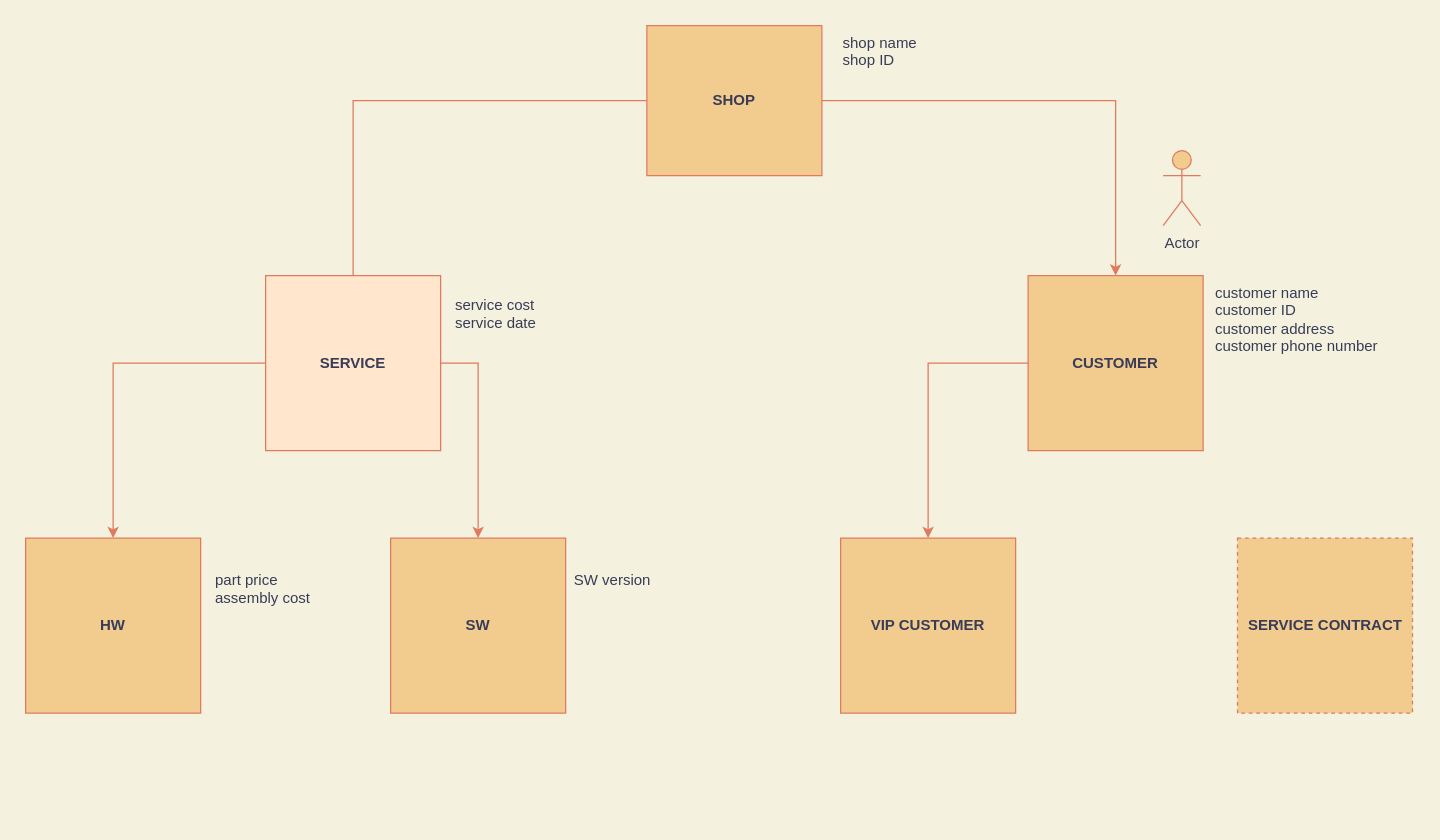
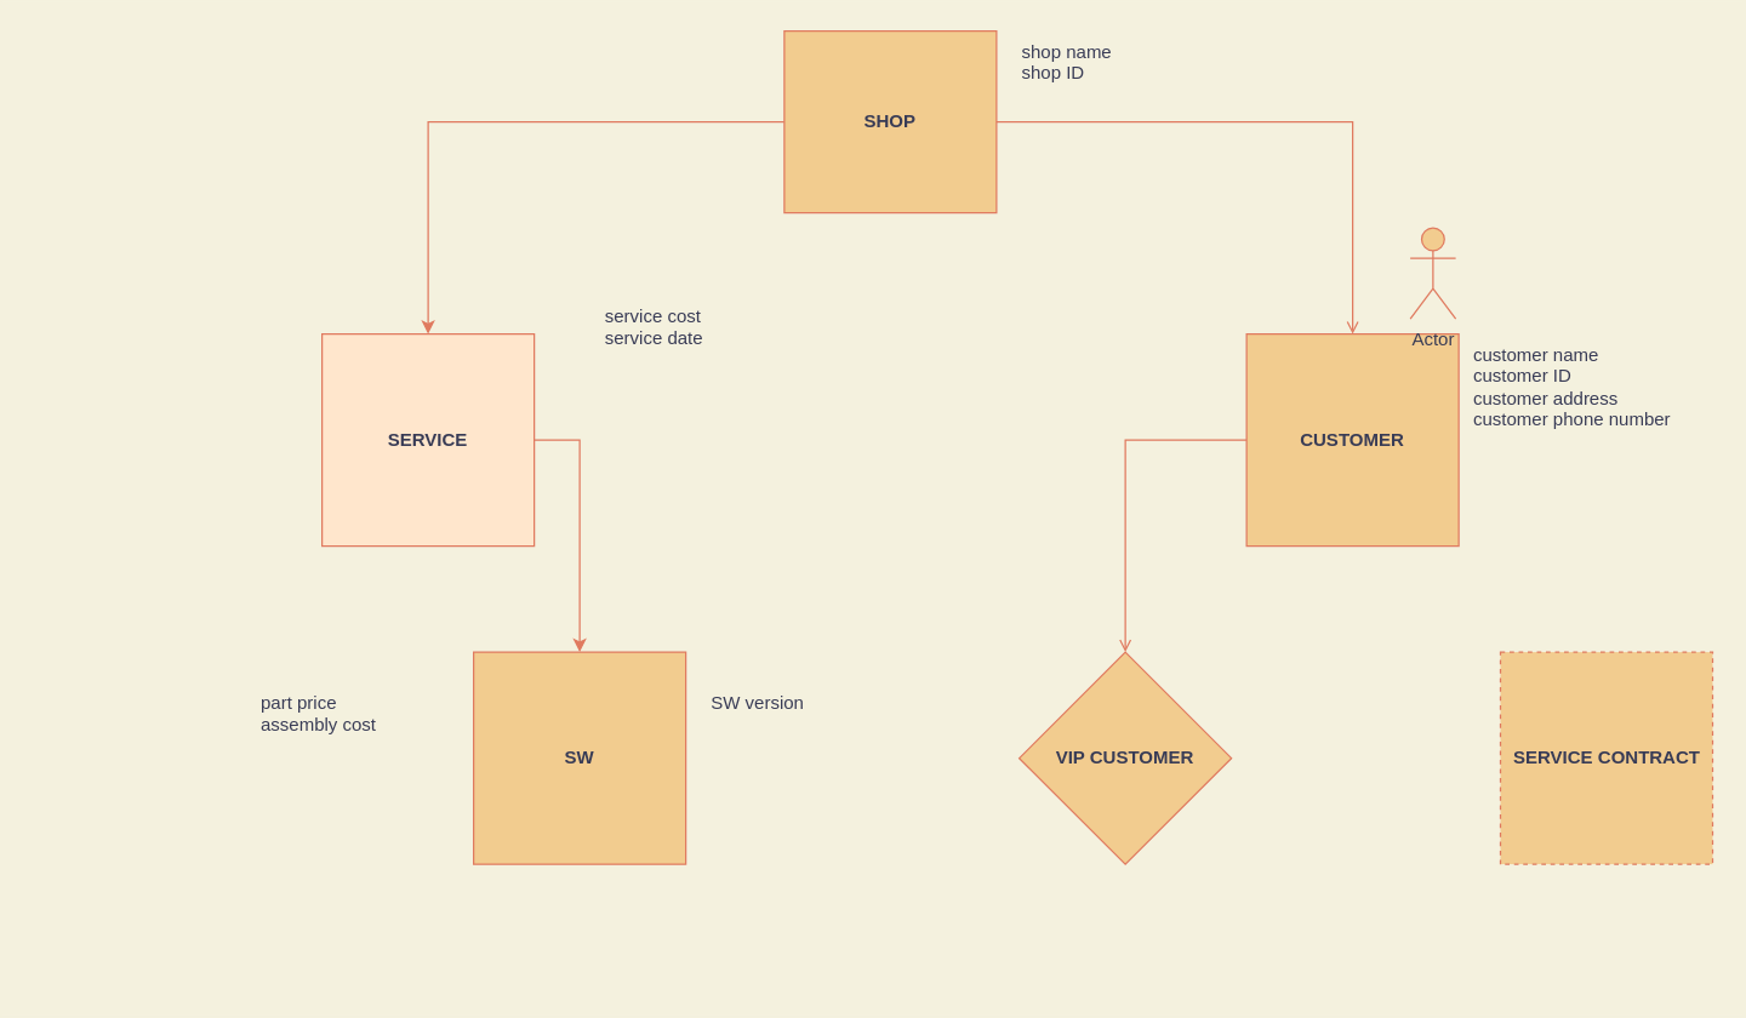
  <mxCell id="0" />
  <mxCell id="1" parent="0" />
- <mxCell id="2" value="" style="edgeStyle=orthogonalEdgeStyle;rounded=0;orthogonalLoop=1;jettySize=auto;html=1;labelBackgroundColor=#F4F1DE;strokeColor=#E07A5F;fontColor=#393C56;endArrow=none;" edge="1" parent="1" source="4" target="7"><mxGeometry relative="1" as="geometry" /></mxCell>
- <mxCell id="3" value="" style="edgeStyle=orthogonalEdgeStyle;rounded=0;orthogonalLoop=1;jettySize=auto;html=1;labelBackgroundColor=#F4F1DE;strokeColor=#E07A5F;fontColor=#393C56;" edge="1" parent="1" source="4" target="9"><mxGeometry relative="1" as="geometry" /></mxCell>
+ <mxCell id="2" value="" style="edgeStyle=orthogonalEdgeStyle;rounded=0;orthogonalLoop=1;jettySize=auto;html=1;labelBackgroundColor=#F4F1DE;strokeColor=#E07A5F;fontColor=#393C56;" edge="1" parent="1" source="4" target="7"><mxGeometry relative="1" as="geometry" /></mxCell>
+ <mxCell id="3" value="" style="edgeStyle=orthogonalEdgeStyle;rounded=0;orthogonalLoop=1;jettySize=auto;html=1;labelBackgroundColor=#F4F1DE;strokeColor=#E07A5F;fontColor=#393C56;endArrow=open;" edge="1" parent="1" source="4" target="9"><mxGeometry relative="1" as="geometry" /></mxCell>
  <mxCell id="4" value="SHOP" style="whiteSpace=wrap;html=1;aspect=fixed;fillColor=#F2CC8F;strokeColor=#E07A5F;fontColor=#393C56;fontStyle=1" vertex="1" parent="1"><mxGeometry x="517" y="20" width="140" height="120" as="geometry" /></mxCell>
- <mxCell id="5" value="" style="edgeStyle=orthogonalEdgeStyle;rounded=0;orthogonalLoop=1;jettySize=auto;html=1;fontColor=#393C56;exitX=0;exitY=0.5;exitDx=0;exitDy=0;labelBackgroundColor=#F4F1DE;strokeColor=#E07A5F;" edge="1" parent="1" source="7" target="13"><mxGeometry relative="1" as="geometry" /></mxCell>
  <mxCell id="6" value="" style="edgeStyle=orthogonalEdgeStyle;rounded=0;orthogonalLoop=1;jettySize=auto;html=1;fontColor=#393C56;exitX=1;exitY=0.5;exitDx=0;exitDy=0;labelBackgroundColor=#F4F1DE;strokeColor=#E07A5F;" edge="1" parent="1" source="7" target="15"><mxGeometry relative="1" as="geometry" /></mxCell>
  <mxCell id="7" value="SERVICE" style="whiteSpace=wrap;html=1;aspect=fixed;fillColor=#ffe6cc;strokeColor=#E07A5F;fontColor=#393C56;fontStyle=1;" vertex="1" parent="1"><mxGeometry x="212" y="220" width="140" height="140" as="geometry" /></mxCell>
- <mxCell id="8" value="" style="edgeStyle=orthogonalEdgeStyle;rounded=0;orthogonalLoop=1;jettySize=auto;html=1;fontColor=#393C56;labelBackgroundColor=#F4F1DE;strokeColor=#E07A5F;" edge="1" parent="1" source="9" target="14"><mxGeometry relative="1" as="geometry" /></mxCell>
+ <mxCell id="8" value="" style="edgeStyle=orthogonalEdgeStyle;rounded=0;orthogonalLoop=1;jettySize=auto;html=1;fontColor=#393C56;labelBackgroundColor=#F4F1DE;strokeColor=#E07A5F;endArrow=open;" edge="1" parent="1" source="9" target="14"><mxGeometry relative="1" as="geometry" /></mxCell>
  <mxCell id="9" value="CUSTOMER" style="whiteSpace=wrap;html=1;aspect=fixed;fillColor=#F2CC8F;strokeColor=#E07A5F;fontColor=#393C56;fontStyle=1" vertex="1" parent="1"><mxGeometry x="822" y="220" width="140" height="140" as="geometry" /></mxCell>
  <mxCell id="10" value="shop name&lt;br&gt;shop ID" style="text;html=1;strokeColor=none;fillColor=none;align=left;verticalAlign=top;whiteSpace=wrap;rounded=0;labelBackgroundColor=none;fontColor=#393C56;" vertex="1" parent="1"><mxGeometry x="672" y="20" width="70" height="50" as="geometry" /></mxCell>
  <mxCell id="11" value="customer name&lt;br&gt;customer ID&lt;br&gt;customer address&lt;br&gt;customer phone number" style="text;html=1;strokeColor=none;fillColor=none;align=left;verticalAlign=top;whiteSpace=wrap;rounded=0;fontColor=#393C56;" vertex="1" parent="1"><mxGeometry x="970" y="220" width="155" height="200" as="geometry" /></mxCell>
- <mxCell id="12" value="service cost&lt;br&gt;service date" style="text;html=1;strokeColor=none;fillColor=none;align=left;verticalAlign=top;whiteSpace=wrap;rounded=0;fontColor=#393C56;" vertex="1" parent="1"><mxGeometry x="362" y="230" width="155" height="200" as="geometry" /></mxCell>
- <mxCell id="13" value="HW" style="whiteSpace=wrap;html=1;aspect=fixed;fillColor=#F2CC8F;strokeColor=#E07A5F;fontColor=#393C56;fontStyle=1" vertex="1" parent="1"><mxGeometry x="20" y="430" width="140" height="140" as="geometry" /></mxCell>
- <mxCell id="14" value="VIP CUSTOMER" style="whiteSpace=wrap;html=1;aspect=fixed;fillColor=#F2CC8F;strokeColor=#E07A5F;fontColor=#393C56;fontStyle=1" vertex="1" parent="1"><mxGeometry x="672" y="430" width="140" height="140" as="geometry" /></mxCell>
+ <mxCell id="12" value="service cost&lt;br&gt;service date" style="text;html=1;strokeColor=none;fillColor=none;align=left;verticalAlign=top;whiteSpace=wrap;rounded=0;fontColor=#393C56;" vertex="1" parent="1"><mxGeometry x="397" y="195" width="155" height="200" as="geometry" /></mxCell>
+ <mxCell id="14" value="VIP CUSTOMER" style="rhombus;whiteSpace=wrap;html=1;aspect=fixed;fillColor=#F2CC8F;strokeColor=#E07A5F;fontColor=#393C56;fontStyle=1;" vertex="1" parent="1"><mxGeometry x="672" y="430" width="140" height="140" as="geometry" /></mxCell>
  <mxCell id="15" value="SW" style="whiteSpace=wrap;html=1;aspect=fixed;fillColor=#F2CC8F;strokeColor=#E07A5F;fontColor=#393C56;fontStyle=1" vertex="1" parent="1"><mxGeometry x="312" y="430" width="140" height="140" as="geometry" /></mxCell>
  <mxCell id="16" value="part price&lt;br&gt;assembly cost" style="text;html=1;strokeColor=none;fillColor=none;align=left;verticalAlign=top;whiteSpace=wrap;rounded=0;fontColor=#393C56;" vertex="1" parent="1"><mxGeometry x="170" y="450" width="155" height="200" as="geometry" /></mxCell>
- <mxCell id="17" value="SW version" style="text;html=1;strokeColor=none;fillColor=none;align=left;verticalAlign=top;whiteSpace=wrap;rounded=0;fontColor=#393C56;" vertex="1" parent="1"><mxGeometry x="457" y="450" width="155" height="200" as="geometry" /></mxCell>
- <mxCell id="18" value="Actor" style="shape=umlActor;verticalLabelPosition=bottom;verticalAlign=top;html=1;outlineConnect=0;labelBackgroundColor=none;fontColor=#393C56;fillColor=#F2CC8F;strokeColor=#E07A5F;" vertex="1" parent="1"><mxGeometry x="930" y="120" width="30" height="60" as="geometry" /></mxCell>
+ <mxCell id="17" value="SW version" style="text;html=1;strokeColor=none;fillColor=none;align=left;verticalAlign=top;whiteSpace=wrap;rounded=0;fontColor=#393C56;" vertex="1" parent="1"><mxGeometry x="467" y="450" width="155" height="200" as="geometry" /></mxCell>
+ <mxCell id="18" value="Actor" style="shape=umlActor;verticalLabelPosition=bottom;verticalAlign=top;html=1;outlineConnect=0;labelBackgroundColor=none;fontColor=#393C56;fillColor=#F2CC8F;strokeColor=#E07A5F;" vertex="1" parent="1"><mxGeometry x="930" y="150" width="30" height="60" as="geometry" /></mxCell>
  <mxCell id="19" value="SERVICE CONTRACT" style="whiteSpace=wrap;html=1;aspect=fixed;fillColor=#F2CC8F;strokeColor=#E07A5F;fontColor=#393C56;fontStyle=1;dashed=1;" vertex="1" parent="1"><mxGeometry x="989.5" y="430" width="140" height="140" as="geometry" /></mxCell>
